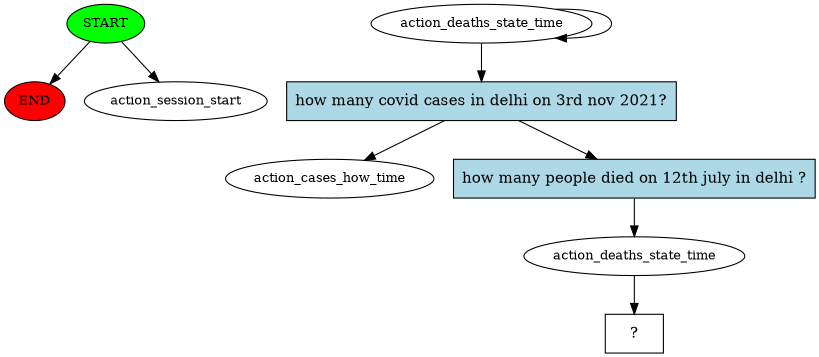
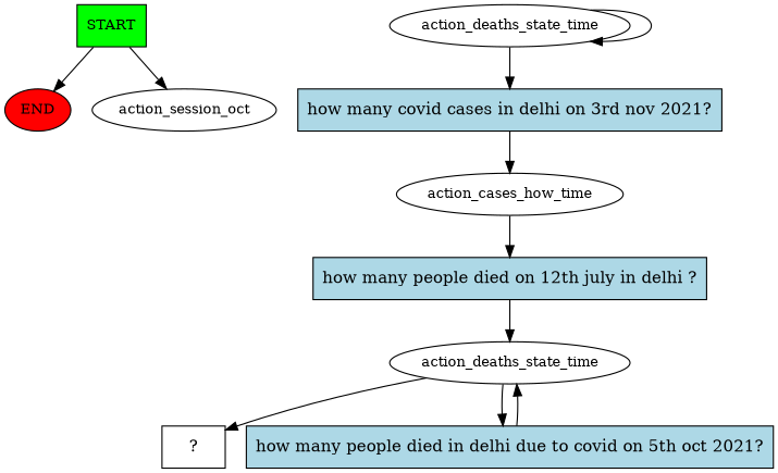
  digraph {
    node [fontsize=12]
-   n1 [fillcolor=green label=START style=filled]
+   n1 [fillcolor=green label=START style=filled shape=box]
    n2 [fillcolor=red label=END style=filled]
-   n3 [label=action_session_start]
+   n3 [label=action_session_oct]
    n4 [label=action_deaths_state_time]
    n5 [fillcolor=lightblue label="how many covid cases in delhi on 3rd nov 2021?" shape=rect style=filled fontsize=""]
    n6 [label=action_cases_how_time]
    n7 [fillcolor=lightblue label="how many people died on 12th july in delhi ?" shape=rect style=filled fontsize=""]
    n8 [label=action_deaths_state_time]
    n9 [label="  ?  " shape=rect fontsize=""]
+   n10 [fillcolor=lightblue label="how many people died in delhi due to covid on 5th oct 2021?" shape=rect style=filled fontsize=""]
    n1 -> n2
    n1 -> n3
    n4 -> n4
    n4 -> n5
    n5 -> n6
-   n5 -> n7
+   n6 -> n7
    n7 -> n8
    n8 -> n9
+   n8 -> n10
+   n10 -> n8
  }
